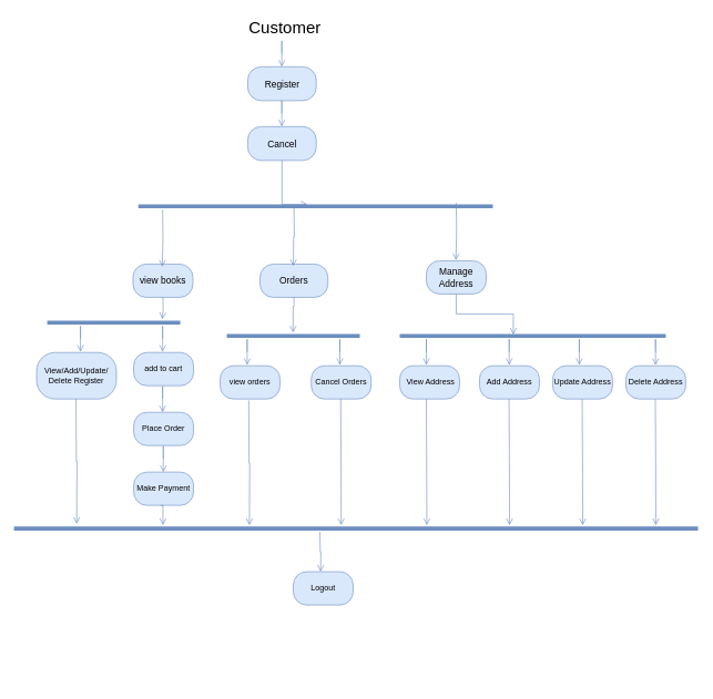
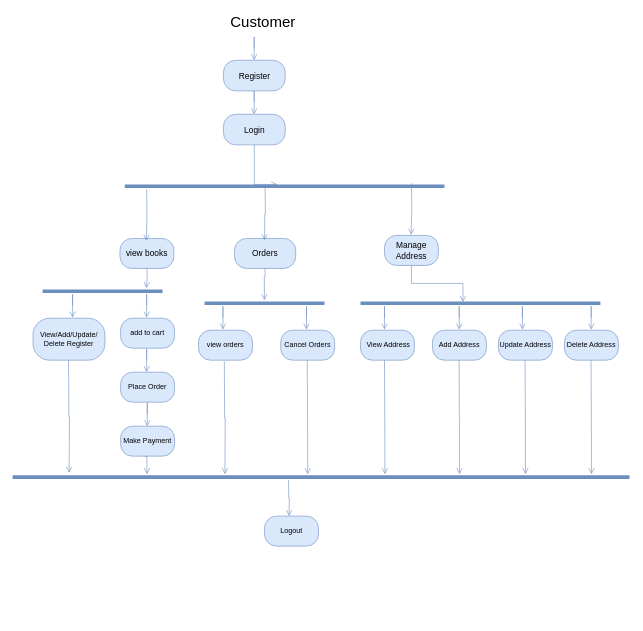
  <mxCell id="0" />
  <mxCell id="1" parent="0" />
  <mxCell id="2" style="edgeStyle=orthogonalEdgeStyle;rounded=0;orthogonalLoop=1;jettySize=auto;html=1;exitX=0.5;exitY=1;exitDx=0;exitDy=0;fontFamily=Helvetica;fontSize=13;fillColor=#dae8fc;strokeColor=#6c8ebf;" parent="1" edge="1"><mxGeometry relative="1" as="geometry"><mxPoint x="422.5" y="1030" as="sourcePoint" /><mxPoint x="422.5" y="1030" as="targetPoint" /></mxGeometry></mxCell>
  <mxCell id="3" style="edgeStyle=orthogonalEdgeStyle;rounded=0;orthogonalLoop=1;jettySize=auto;html=1;exitX=0.5;exitY=1;exitDx=0;exitDy=0;fillColor=#dae8fc;strokeColor=#6c8ebf;" parent="1" edge="1"><mxGeometry relative="1" as="geometry"><mxPoint x="997.5" y="735" as="sourcePoint" /><mxPoint x="997.5" y="735" as="targetPoint" /></mxGeometry></mxCell>
- <mxCell id="4" value="&lt;font style=&quot;font-size: 14px;&quot;&gt;Cancel&lt;/font&gt;" style="rounded=1;whiteSpace=wrap;html=1;arcSize=40;fillColor=#dae8fc;strokeColor=#6c8ebf;" parent="1" vertex="1"><mxGeometry x="371.5" y="190" width="103" height="51" as="geometry" /></mxCell>
+ <mxCell id="4" value="&lt;font style=&quot;font-size: 14px;&quot;&gt;Login&lt;/font&gt;" style="rounded=1;whiteSpace=wrap;html=1;arcSize=40;fillColor=#dae8fc;strokeColor=#6c8ebf;" parent="1" vertex="1"><mxGeometry x="371.5" y="190" width="103" height="51" as="geometry" /></mxCell>
  <mxCell id="5" value="" style="shape=line;html=1;strokeWidth=6;strokeColor=#6c8ebf;fillColor=#dae8fc;" parent="1" vertex="1"><mxGeometry x="20" y="790" width="1028.5" height="10" as="geometry" /></mxCell>
  <mxCell id="6" value="" style="shape=line;html=1;strokeWidth=6;strokeColor=#6c8ebf;fillColor=#dae8fc;" parent="1" vertex="1"><mxGeometry x="207" y="305" width="533" height="10" as="geometry" /></mxCell>
  <mxCell id="7" value="" style="shape=line;html=1;strokeWidth=6;strokeColor=#6c8ebf;fillColor=#dae8fc;" parent="1" vertex="1"><mxGeometry x="70" y="480" width="200" height="10" as="geometry" /></mxCell>
  <mxCell id="8" value="" style="edgeStyle=orthogonalEdgeStyle;html=1;verticalAlign=bottom;endArrow=open;endSize=8;strokeColor=#6c8ebf;rounded=0;fontSize=14;startArrow=none;fillColor=#dae8fc;" parent="1" edge="1"><mxGeometry relative="1" as="geometry"><mxPoint x="374" y="790" as="targetPoint" /><mxPoint x="373" y="602" as="sourcePoint" /><Array as="points" /></mxGeometry></mxCell>
  <mxCell id="9" value="&lt;span style=&quot;font-size: 14px;&quot;&gt;Manage&lt;br&gt;Address&lt;/span&gt;" style="rounded=1;whiteSpace=wrap;html=1;arcSize=40;fillColor=#dae8fc;strokeColor=#6c8ebf;" parent="1" vertex="1"><mxGeometry x="640" y="392" width="90" height="50" as="geometry" /></mxCell>
  <mxCell id="10" value="&lt;div&gt;&lt;span style=&quot;font-size: 14px;&quot;&gt;Orders&lt;/span&gt;&lt;/div&gt;" style="rounded=1;whiteSpace=wrap;html=1;arcSize=40;fillColor=#dae8fc;strokeColor=#6c8ebf;" parent="1" vertex="1"><mxGeometry x="390" y="397" width="102" height="50" as="geometry" /></mxCell>
  <mxCell id="11" value="" style="edgeStyle=orthogonalEdgeStyle;html=1;verticalAlign=bottom;endArrow=open;endSize=8;strokeColor=#6c8ebf;rounded=0;fontSize=14;startArrow=none;fillColor=#dae8fc;entryX=0.427;entryY=0.311;entryDx=0;entryDy=0;entryPerimeter=0;" parent="1" target="37" edge="1"><mxGeometry relative="1" as="geometry"><mxPoint x="684.47" y="528" as="targetPoint" /><mxPoint x="684.97" y="442" as="sourcePoint" /><Array as="points"><mxPoint x="685" y="472" /><mxPoint x="771" y="472" /></Array></mxGeometry></mxCell>
  <mxCell id="12" value="" style="edgeStyle=orthogonalEdgeStyle;html=1;verticalAlign=bottom;endArrow=open;endSize=8;strokeColor=#6c8ebf;rounded=0;fontSize=14;startArrow=none;fillColor=#dae8fc;" parent="1" edge="1"><mxGeometry relative="1" as="geometry"><mxPoint x="440" y="400" as="targetPoint" /><mxPoint x="440.97" y="310" as="sourcePoint" /><Array as="points" /></mxGeometry></mxCell>
  <mxCell id="13" value="" style="edgeStyle=orthogonalEdgeStyle;html=1;verticalAlign=bottom;endArrow=open;endSize=8;strokeColor=#6c8ebf;rounded=0;fontSize=14;startArrow=none;fillColor=#dae8fc;" parent="1" edge="1"><mxGeometry relative="1" as="geometry"><mxPoint x="684.47" y="391" as="targetPoint" /><mxPoint x="684.97" y="305" as="sourcePoint" /><Array as="points" /></mxGeometry></mxCell>
  <mxCell id="14" value="&lt;span style=&quot;font-size: 14px;&quot;&gt;view books&lt;/span&gt;" style="rounded=1;whiteSpace=wrap;html=1;arcSize=40;fillColor=#dae8fc;strokeColor=#6c8ebf;" parent="1" vertex="1"><mxGeometry x="199" y="397" width="90" height="50" as="geometry" /></mxCell>
  <mxCell id="15" value="" style="edgeStyle=orthogonalEdgeStyle;html=1;verticalAlign=bottom;endArrow=open;endSize=8;strokeColor=#6c8ebf;rounded=0;fontSize=14;startArrow=none;fillColor=#dae8fc;" parent="1" edge="1"><mxGeometry relative="1" as="geometry"><mxPoint x="243" y="401" as="targetPoint" /><mxPoint x="243.5" y="315" as="sourcePoint" /><Array as="points" /></mxGeometry></mxCell>
  <mxCell id="16" value="" style="edgeStyle=orthogonalEdgeStyle;html=1;verticalAlign=bottom;endArrow=open;endSize=8;strokeColor=#6c8ebf;rounded=0;fontSize=14;startArrow=none;fillColor=#dae8fc;" parent="1" edge="1"><mxGeometry relative="1" as="geometry"><mxPoint x="243" y="480" as="targetPoint" /><mxPoint x="243.91" y="447" as="sourcePoint" /><Array as="points" /></mxGeometry></mxCell>
  <mxCell id="17" value="&lt;span style=&quot;font-size: 14px;&quot;&gt;Register&lt;/span&gt;" style="rounded=1;whiteSpace=wrap;html=1;arcSize=40;fillColor=#dae8fc;strokeColor=#6c8ebf;" parent="1" vertex="1"><mxGeometry x="371.5" y="100" width="103" height="51" as="geometry" /></mxCell>
  <mxCell id="18" value="" style="edgeStyle=orthogonalEdgeStyle;html=1;verticalAlign=bottom;endArrow=open;endSize=8;strokeColor=#6c8ebf;rounded=0;fontSize=14;startArrow=none;fillColor=#dae8fc;" parent="1" edge="1"><mxGeometry relative="1" as="geometry"><mxPoint x="422.71" y="100" as="targetPoint" /><mxPoint x="422.71" y="80" as="sourcePoint" /><Array as="points"><mxPoint x="422.71" y="61" /></Array></mxGeometry></mxCell>
  <mxCell id="19" value="" style="edgeStyle=orthogonalEdgeStyle;html=1;verticalAlign=bottom;endArrow=open;endSize=8;strokeColor=#6c8ebf;rounded=0;fontSize=14;startArrow=none;fillColor=#dae8fc;entryX=0.477;entryY=0.203;entryDx=0;entryDy=0;entryPerimeter=0;exitX=0.5;exitY=1;exitDx=0;exitDy=0;" parent="1" source="4" target="6" edge="1"><mxGeometry relative="1" as="geometry"><mxPoint x="422.71" y="280" as="targetPoint" /><mxPoint x="422.71" y="260" as="sourcePoint" /><Array as="points"><mxPoint x="423" y="307" /></Array></mxGeometry></mxCell>
  <mxCell id="20" value="" style="edgeStyle=orthogonalEdgeStyle;html=1;verticalAlign=bottom;endArrow=open;endSize=8;strokeColor=#6c8ebf;rounded=0;fontSize=14;startArrow=none;fillColor=#dae8fc;" parent="1" edge="1"><mxGeometry relative="1" as="geometry"><mxPoint x="422.71" y="190" as="targetPoint" /><mxPoint x="422.71" y="170" as="sourcePoint" /><Array as="points"><mxPoint x="422.71" y="151" /></Array></mxGeometry></mxCell>
  <mxCell id="21" value="add to cart" style="rounded=1;whiteSpace=wrap;html=1;arcSize=40;fillColor=#dae8fc;strokeColor=#6c8ebf;" parent="1" vertex="1"><mxGeometry x="200" y="530" width="90" height="50" as="geometry" /></mxCell>
  <mxCell id="22" value="Place Order" style="rounded=1;whiteSpace=wrap;html=1;arcSize=40;fillColor=#dae8fc;strokeColor=#6c8ebf;" parent="1" vertex="1"><mxGeometry x="200" y="620" width="90" height="50" as="geometry" /></mxCell>
  <mxCell id="23" value="Make Payment" style="rounded=1;whiteSpace=wrap;html=1;arcSize=40;fillColor=#dae8fc;strokeColor=#6c8ebf;" parent="1" vertex="1"><mxGeometry x="200" y="710" width="90" height="50" as="geometry" /></mxCell>
  <mxCell id="24" value="" style="edgeStyle=orthogonalEdgeStyle;html=1;verticalAlign=bottom;endArrow=open;endSize=8;strokeColor=#6c8ebf;rounded=0;fontSize=14;startArrow=none;fillColor=#dae8fc;" parent="1" edge="1"><mxGeometry relative="1" as="geometry"><mxPoint x="243.5" y="620" as="targetPoint" /><mxPoint x="243.5" y="600" as="sourcePoint" /><Array as="points"><mxPoint x="243.5" y="581" /></Array></mxGeometry></mxCell>
  <mxCell id="25" value="" style="edgeStyle=orthogonalEdgeStyle;html=1;verticalAlign=bottom;endArrow=open;endSize=8;strokeColor=#6c8ebf;rounded=0;fontSize=14;startArrow=none;fillColor=#dae8fc;" parent="1" edge="1"><mxGeometry relative="1" as="geometry"><mxPoint x="244.5" y="710" as="targetPoint" /><mxPoint x="244.5" y="690" as="sourcePoint" /><Array as="points"><mxPoint x="244.5" y="671" /></Array></mxGeometry></mxCell>
  <mxCell id="26" value="" style="edgeStyle=orthogonalEdgeStyle;html=1;verticalAlign=bottom;endArrow=open;endSize=8;strokeColor=#6c8ebf;rounded=0;fontSize=14;startArrow=none;fillColor=#dae8fc;" parent="1" edge="1"><mxGeometry relative="1" as="geometry"><mxPoint x="243.5" y="529" as="targetPoint" /><mxPoint x="243.5" y="509" as="sourcePoint" /><Array as="points"><mxPoint x="243.5" y="490" /></Array></mxGeometry></mxCell>
  <mxCell id="27" value="" style="edgeStyle=orthogonalEdgeStyle;html=1;verticalAlign=bottom;endArrow=open;endSize=8;strokeColor=#6c8ebf;rounded=0;fontSize=14;startArrow=none;fillColor=#dae8fc;" parent="1" edge="1"><mxGeometry relative="1" as="geometry"><mxPoint x="120" y="529" as="targetPoint" /><mxPoint x="120" y="509" as="sourcePoint" /><Array as="points"><mxPoint x="120" y="490" /></Array></mxGeometry></mxCell>
  <mxCell id="28" value="View/Add/Update/&lt;div&gt;Delete Register&lt;/div&gt;" style="rounded=1;whiteSpace=wrap;html=1;arcSize=40;fillColor=#dae8fc;strokeColor=#6c8ebf;" parent="1" vertex="1"><mxGeometry x="54" y="530" width="120" height="70" as="geometry" /></mxCell>
  <mxCell id="29" value="" style="shape=line;html=1;strokeWidth=6;strokeColor=#6c8ebf;fillColor=#dae8fc;" parent="1" vertex="1"><mxGeometry x="340" y="500" width="200" height="10" as="geometry" /></mxCell>
  <mxCell id="30" value="" style="edgeStyle=orthogonalEdgeStyle;html=1;verticalAlign=bottom;endArrow=open;endSize=8;strokeColor=#6c8ebf;rounded=0;fontSize=14;startArrow=none;fillColor=#dae8fc;exitX=0.5;exitY=1;exitDx=0;exitDy=0;" parent="1" source="10" edge="1"><mxGeometry relative="1" as="geometry"><mxPoint x="439.74" y="500" as="targetPoint" /><mxPoint x="439.74" y="480" as="sourcePoint" /><Array as="points"><mxPoint x="441" y="461" /><mxPoint x="440" y="461" /></Array></mxGeometry></mxCell>
  <mxCell id="31" value="" style="edgeStyle=orthogonalEdgeStyle;html=1;verticalAlign=bottom;endArrow=open;endSize=8;strokeColor=#6c8ebf;rounded=0;fontSize=14;startArrow=none;fillColor=#dae8fc;" parent="1" edge="1"><mxGeometry relative="1" as="geometry"><mxPoint x="370.67" y="549" as="targetPoint" /><mxPoint x="370.67" y="529" as="sourcePoint" /><Array as="points"><mxPoint x="370.67" y="510" /></Array></mxGeometry></mxCell>
  <mxCell id="32" value="" style="edgeStyle=orthogonalEdgeStyle;html=1;verticalAlign=bottom;endArrow=open;endSize=8;strokeColor=#6c8ebf;rounded=0;fontSize=14;startArrow=none;fillColor=#dae8fc;" parent="1" edge="1"><mxGeometry relative="1" as="geometry"><mxPoint x="510" y="549" as="targetPoint" /><mxPoint x="510" y="529" as="sourcePoint" /><Array as="points"><mxPoint x="510" y="510" /></Array></mxGeometry></mxCell>
  <mxCell id="33" value="view orders" style="rounded=1;whiteSpace=wrap;html=1;arcSize=40;fillColor=#dae8fc;strokeColor=#6c8ebf;" parent="1" vertex="1"><mxGeometry x="330" y="550" width="90" height="50" as="geometry" /></mxCell>
  <mxCell id="34" value="Cancel Orders" style="rounded=1;whiteSpace=wrap;html=1;arcSize=40;fillColor=#dae8fc;strokeColor=#6c8ebf;" parent="1" vertex="1"><mxGeometry x="467" y="550" width="90" height="50" as="geometry" /></mxCell>
  <mxCell id="35" value="" style="edgeStyle=orthogonalEdgeStyle;html=1;verticalAlign=bottom;endArrow=open;endSize=8;strokeColor=#6c8ebf;rounded=0;fontSize=14;startArrow=none;fillColor=#dae8fc;exitX=0.456;exitY=1.022;exitDx=0;exitDy=0;exitPerimeter=0;" parent="1" source="23" edge="1"><mxGeometry relative="1" as="geometry"><mxPoint x="244" y="790" as="targetPoint" /><mxPoint x="243.58" y="779" as="sourcePoint" /><Array as="points"><mxPoint x="241" y="760" /><mxPoint x="244" y="760" /><mxPoint x="244" y="790" /></Array></mxGeometry></mxCell>
  <mxCell id="36" value="" style="edgeStyle=orthogonalEdgeStyle;html=1;verticalAlign=bottom;endArrow=open;endSize=8;strokeColor=#6c8ebf;rounded=0;fontSize=14;startArrow=none;fillColor=#dae8fc;" parent="1" edge="1"><mxGeometry relative="1" as="geometry"><mxPoint x="512" y="790" as="targetPoint" /><mxPoint x="511.25" y="600" as="sourcePoint" /><Array as="points" /></mxGeometry></mxCell>
  <mxCell id="37" value="" style="shape=line;html=1;strokeWidth=6;strokeColor=#6c8ebf;fillColor=#dae8fc;" parent="1" vertex="1"><mxGeometry x="600" y="500" width="400" height="10" as="geometry" /></mxCell>
  <mxCell id="38" value="Update Address" style="rounded=1;whiteSpace=wrap;html=1;arcSize=40;fillColor=#dae8fc;strokeColor=#6c8ebf;" parent="1" vertex="1"><mxGeometry x="830" y="550" width="90" height="50" as="geometry" /></mxCell>
  <mxCell id="39" value="Add Address" style="rounded=1;whiteSpace=wrap;html=1;arcSize=40;fillColor=#dae8fc;strokeColor=#6c8ebf;" parent="1" vertex="1"><mxGeometry x="720" y="550" width="90" height="50" as="geometry" /></mxCell>
  <mxCell id="40" value="&amp;nbsp;View Address" style="rounded=1;whiteSpace=wrap;html=1;arcSize=40;fillColor=#dae8fc;strokeColor=#6c8ebf;" parent="1" vertex="1"><mxGeometry x="600" y="550" width="90" height="50" as="geometry" /></mxCell>
  <mxCell id="41" value="Delete Address" style="rounded=1;whiteSpace=wrap;html=1;arcSize=40;fillColor=#dae8fc;strokeColor=#6c8ebf;" parent="1" vertex="1"><mxGeometry x="940" y="550" width="90" height="50" as="geometry" /></mxCell>
  <mxCell id="42" value="" style="edgeStyle=orthogonalEdgeStyle;html=1;verticalAlign=bottom;endArrow=open;endSize=8;strokeColor=#6c8ebf;rounded=0;fontSize=14;startArrow=none;fillColor=#dae8fc;" parent="1" edge="1"><mxGeometry relative="1" as="geometry"><mxPoint x="640" y="549" as="targetPoint" /><mxPoint x="640" y="529" as="sourcePoint" /><Array as="points"><mxPoint x="640" y="510" /></Array></mxGeometry></mxCell>
  <mxCell id="43" value="" style="edgeStyle=orthogonalEdgeStyle;html=1;verticalAlign=bottom;endArrow=open;endSize=8;strokeColor=#6c8ebf;rounded=0;fontSize=14;startArrow=none;fillColor=#dae8fc;" parent="1" edge="1"><mxGeometry relative="1" as="geometry"><mxPoint x="764.64" y="549" as="targetPoint" /><mxPoint x="764.64" y="529" as="sourcePoint" /><Array as="points"><mxPoint x="764.64" y="510" /></Array></mxGeometry></mxCell>
  <mxCell id="44" value="" style="edgeStyle=orthogonalEdgeStyle;html=1;verticalAlign=bottom;endArrow=open;endSize=8;strokeColor=#6c8ebf;rounded=0;fontSize=14;startArrow=none;fillColor=#dae8fc;" parent="1" edge="1"><mxGeometry relative="1" as="geometry"><mxPoint x="870" y="549" as="targetPoint" /><mxPoint x="870" y="529" as="sourcePoint" /><Array as="points"><mxPoint x="870" y="510" /></Array></mxGeometry></mxCell>
  <mxCell id="45" value="" style="edgeStyle=orthogonalEdgeStyle;html=1;verticalAlign=bottom;endArrow=open;endSize=8;strokeColor=#6c8ebf;rounded=0;fontSize=14;startArrow=none;fillColor=#dae8fc;" parent="1" edge="1"><mxGeometry relative="1" as="geometry"><mxPoint x="984.64" y="549" as="targetPoint" /><mxPoint x="984.64" y="529" as="sourcePoint" /><Array as="points"><mxPoint x="984.64" y="510" /></Array></mxGeometry></mxCell>
  <mxCell id="46" value="" style="edgeStyle=orthogonalEdgeStyle;html=1;verticalAlign=bottom;endArrow=open;endSize=8;strokeColor=#6c8ebf;rounded=0;fontSize=14;startArrow=none;fillColor=#dae8fc;" parent="1" edge="1"><mxGeometry relative="1" as="geometry"><mxPoint x="640.75" y="790" as="targetPoint" /><mxPoint x="640" y="600" as="sourcePoint" /><Array as="points" /></mxGeometry></mxCell>
  <mxCell id="47" value="" style="edgeStyle=orthogonalEdgeStyle;html=1;verticalAlign=bottom;endArrow=open;endSize=8;strokeColor=#6c8ebf;rounded=0;fontSize=14;startArrow=none;fillColor=#dae8fc;" parent="1" edge="1"><mxGeometry relative="1" as="geometry"><mxPoint x="765.1" y="790" as="targetPoint" /><mxPoint x="764.35" y="600" as="sourcePoint" /><Array as="points" /></mxGeometry></mxCell>
  <mxCell id="48" value="" style="edgeStyle=orthogonalEdgeStyle;html=1;verticalAlign=bottom;endArrow=open;endSize=8;strokeColor=#6c8ebf;rounded=0;fontSize=14;startArrow=none;fillColor=#dae8fc;" parent="1" edge="1"><mxGeometry relative="1" as="geometry"><mxPoint x="875.1" y="790" as="targetPoint" /><mxPoint x="874.35" y="600" as="sourcePoint" /><Array as="points" /></mxGeometry></mxCell>
  <mxCell id="49" value="" style="edgeStyle=orthogonalEdgeStyle;html=1;verticalAlign=bottom;endArrow=open;endSize=8;strokeColor=#6c8ebf;rounded=0;fontSize=14;startArrow=none;fillColor=#dae8fc;" parent="1" edge="1"><mxGeometry relative="1" as="geometry"><mxPoint x="985.1" y="790" as="targetPoint" /><mxPoint x="984.35" y="600" as="sourcePoint" /><Array as="points" /></mxGeometry></mxCell>
  <mxCell id="50" value="" style="edgeStyle=orthogonalEdgeStyle;html=1;verticalAlign=bottom;endArrow=open;endSize=8;strokeColor=#6c8ebf;rounded=0;fontSize=14;startArrow=none;fillColor=#dae8fc;" parent="1" edge="1"><mxGeometry relative="1" as="geometry"><mxPoint x="481" y="860" as="targetPoint" /><mxPoint x="480" y="800" as="sourcePoint" /><Array as="points" /></mxGeometry></mxCell>
  <mxCell id="51" value="Logout" style="rounded=1;whiteSpace=wrap;html=1;arcSize=40;fillColor=#dae8fc;strokeColor=#6c8ebf;" parent="1" vertex="1"><mxGeometry x="440" y="860" width="90" height="50" as="geometry" /></mxCell>
  <mxCell id="52" value="" style="edgeStyle=orthogonalEdgeStyle;html=1;verticalAlign=bottom;endArrow=open;endSize=8;strokeColor=#6c8ebf;rounded=0;fontSize=14;startArrow=none;fillColor=#dae8fc;" parent="1" edge="1"><mxGeometry relative="1" as="geometry"><mxPoint x="114.26" y="788" as="targetPoint" /><mxPoint x="113.26" y="600" as="sourcePoint" /><Array as="points" /></mxGeometry></mxCell>
- <mxCell id="53" value="&lt;font style=&quot;font-size: 25px;&quot;&gt;Customer&lt;/font&gt;" style="text;html=1;align=center;verticalAlign=middle;resizable=0;points=[];autosize=1;strokeColor=none;fillColor=none;" parent="1" vertex="1"><mxGeometry x="362" y="20" width="130" height="40" as="geometry" /></mxCell>
+ <mxCell id="53" value="&lt;font style=&quot;font-size: 25px;&quot;&gt;Customer&lt;/font&gt;" style="text;html=1;align=center;verticalAlign=middle;resizable=0;points=[];autosize=1;strokeColor=none;fillColor=none;" parent="1" vertex="1"><mxGeometry x="372" y="15" width="130" height="40" as="geometry" /></mxCell>
